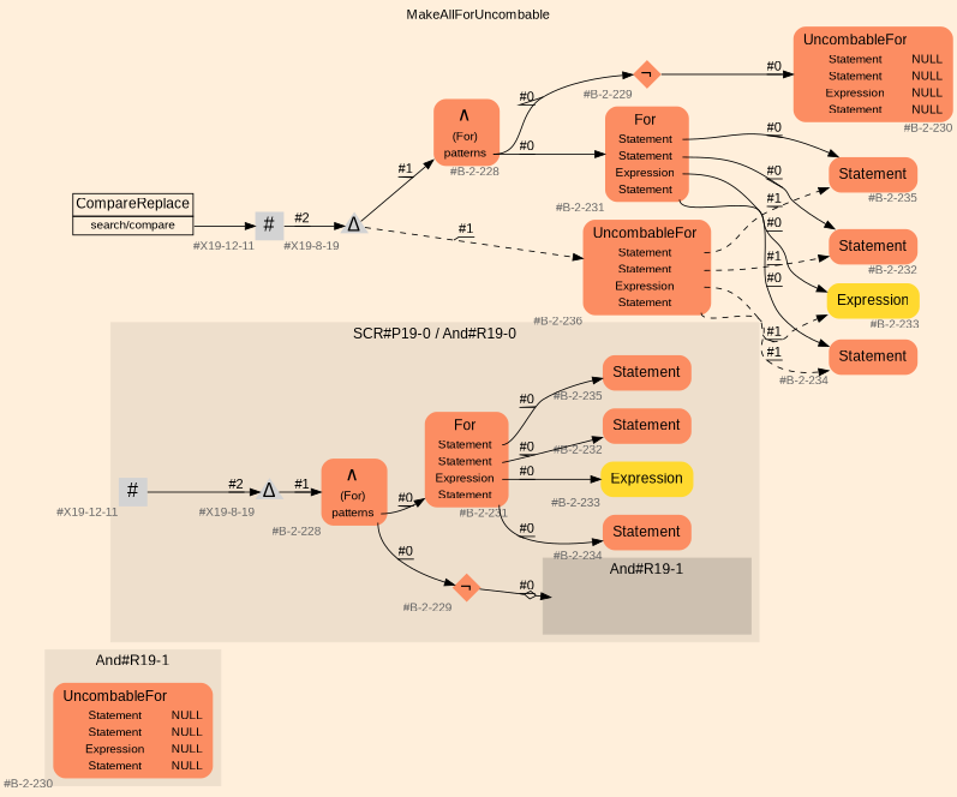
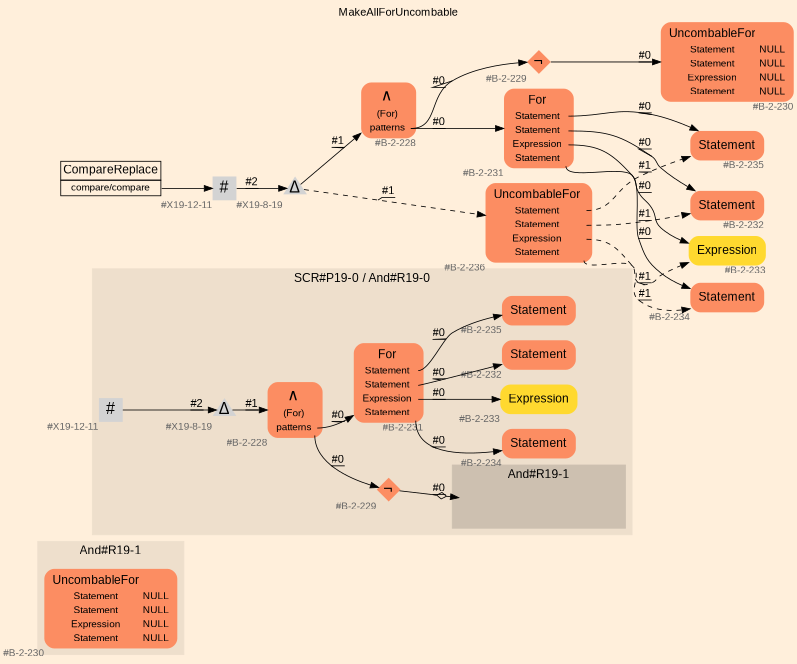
  digraph {
    bgcolor=antiquewhite1
    color=black
    fontcolor=black
    fontname=Arial
    label=MakeAllForUncombable
    labelloc=t
    rankdir=LR
    ranksep=0.3
    node [fillcolor="/set28/2" fontcolor=grey40 fontname=Arial fontsize=12 shape=plaintext style="rounded,filled" xlabel="#B-2-230"]
    edge [color=black decorate=true fontcolor=black fontname=Arial]
    n1 [label=<<TABLE BORDER="0" CELLBORDER="0" CELLSPACING="0">          <TR><TD><FONT COLOR="black" POINT-SIZE="15">UncombableFor</FONT></TD></TR>          <TR><TD><FONT COLOR="black" POINT-SIZE="12">Statement</FONT></TD><TD PORT="port0"><FONT COLOR="black" POINT-SIZE="12">NULL</FONT></TD></TR>          <TR><TD><FONT COLOR="black" POINT-SIZE="12">Statement</FONT></TD><TD PORT="port1"><FONT COLOR="black" POINT-SIZE="12">NULL</FONT></TD></TR>          <TR><TD><FONT COLOR="black" POINT-SIZE="12">Expression</FONT></TD><TD PORT="port2"><FONT COLOR="black" POINT-SIZE="12">NULL</FONT></TD></TR>          <TR><TD><FONT COLOR="black" POINT-SIZE="12">Statement</FONT></TD><TD PORT="port3"><FONT COLOR="black" POINT-SIZE="12">NULL</FONT></TD></TR>         </TABLE>>]
    "And#R19-0/And#R19-1/#B-2-230" [shape=none style=invisible]
    n3 [fixedsize=true height=0.4 label=<<FONT COLOR="black" POINT-SIZE="20">Δ</FONT>> penwidth=0.0 shape=triangle style=filled width=0.4 xlabel="#X19-8-19" fillcolor=""]
    n4 [label=<<TABLE BORDER="0" CELLBORDER="0" CELLSPACING="0">          <TR><TD><FONT COLOR="black" POINT-SIZE="15">Statement</FONT></TD></TR>         </TABLE>> xlabel="#B-2-232"]
    n5 [label=<<TABLE BORDER="0" CELLBORDER="0" CELLSPACING="0">          <TR><TD><FONT COLOR="black" POINT-SIZE="15">Statement</FONT></TD></TR>         </TABLE>> xlabel="#B-2-235"]
    n6 [label=<<TABLE BORDER="0" CELLBORDER="0" CELLSPACING="0">          <TR><TD><FONT COLOR="black" POINT-SIZE="15">Statement</FONT></TD></TR>         </TABLE>> xlabel="#B-2-234"]
    n7 [fixedsize=true height=0.4 label=<<FONT COLOR="black" POINT-SIZE="20">#</FONT>> penwidth=0.0 shape=square style=filled width=0.4 xlabel="#X19-12-11" fillcolor=""]
    n8 [fixedsize=true height=0.4 label=<<FONT COLOR="black" POINT-SIZE="20">¬</FONT>> penwidth=0.0 shape=diamond style=filled width=0.4 xlabel="#B-2-229"]
    n9 [fillcolor="/set28/6" label=<<TABLE BORDER="0" CELLBORDER="0" CELLSPACING="0">          <TR><TD><FONT COLOR="black" POINT-SIZE="15">Expression</FONT></TD></TR>         </TABLE>> xlabel="#B-2-233"]
    n10 [label=<<TABLE BORDER="0" CELLBORDER="0" CELLSPACING="0">          <TR><TD><FONT COLOR="black" POINT-SIZE="20">∧</FONT></TD></TR>          <TR><TD><FONT COLOR="black" POINT-SIZE="12">(For)</FONT></TD><TD PORT="port0"></TD></TR>          <TR><TD><FONT COLOR="black" POINT-SIZE="12">patterns</FONT></TD><TD PORT="port1"></TD></TR>         </TABLE>> xlabel="#B-2-228"]
    n11 [label=<<TABLE BORDER="0" CELLBORDER="0" CELLSPACING="0">          <TR><TD><FONT COLOR="black" POINT-SIZE="15">For</FONT></TD></TR>          <TR><TD><FONT COLOR="black" POINT-SIZE="12">Statement</FONT></TD><TD PORT="port0"></TD></TR>          <TR><TD><FONT COLOR="black" POINT-SIZE="12">Statement</FONT></TD><TD PORT="port1"></TD></TR>          <TR><TD><FONT COLOR="black" POINT-SIZE="12">Expression</FONT></TD><TD PORT="port2"></TD></TR>          <TR><TD><FONT COLOR="black" POINT-SIZE="12">Statement</FONT></TD><TD PORT="port3"></TD></TR>         </TABLE>> xlabel="#B-2-231"]
-   n12 [color=black fillcolor=antiquewhite1 label=<<TABLE BORDER="0" CELLBORDER="1" CELLSPACING="0">      <TR><TD><FONT COLOR="black" POINT-SIZE="15">CompareReplace</FONT></TD></TR>      <TR><TD PORT="port0"><FONT COLOR="black" POINT-SIZE="12">search/compare</FONT></TD></TR>     </TABLE>> style=filled xlabel=""]
+   n12 [color=black fillcolor=antiquewhite1 label=<<TABLE BORDER="0" CELLBORDER="1" CELLSPACING="0">      <TR><TD><FONT COLOR="black" POINT-SIZE="15">CompareReplace</FONT></TD></TR>      <TR><TD PORT="port0"><FONT COLOR="black" POINT-SIZE="12">compare/compare</FONT></TD></TR>     </TABLE>> style=filled xlabel=""]
    n13 [fixedsize=true height=0.4 label=<<FONT COLOR="black" POINT-SIZE="20">#</FONT>> penwidth=0.0 shape=square style=filled width=0.4 xlabel="#X19-12-11" fillcolor=""]
    n14 [fixedsize=true height=0.4 label=<<FONT COLOR="black" POINT-SIZE="20">Δ</FONT>> penwidth=0.0 shape=triangle style=filled width=0.4 xlabel="#X19-8-19" fillcolor=""]
    n15 [label=<<TABLE BORDER="0" CELLBORDER="0" CELLSPACING="0">      <TR><TD><FONT COLOR="black" POINT-SIZE="20">∧</FONT></TD></TR>      <TR><TD><FONT COLOR="black" POINT-SIZE="12">(For)</FONT></TD><TD PORT="port0"></TD></TR>      <TR><TD><FONT COLOR="black" POINT-SIZE="12">patterns</FONT></TD><TD PORT="port1"></TD></TR>     </TABLE>> xlabel="#B-2-228"]
    n16 [label=<<TABLE BORDER="0" CELLBORDER="0" CELLSPACING="0">      <TR><TD><FONT COLOR="black" POINT-SIZE="15">UncombableFor</FONT></TD></TR>      <TR><TD><FONT COLOR="black" POINT-SIZE="12">Statement</FONT></TD><TD PORT="port0"></TD></TR>      <TR><TD><FONT COLOR="black" POINT-SIZE="12">Statement</FONT></TD><TD PORT="port1"></TD></TR>      <TR><TD><FONT COLOR="black" POINT-SIZE="12">Expression</FONT></TD><TD PORT="port2"></TD></TR>      <TR><TD><FONT COLOR="black" POINT-SIZE="12">Statement</FONT></TD><TD PORT="port3"></TD></TR>     </TABLE>> xlabel="#B-2-236"]
    n17 [fixedsize=true height=0.4 label=<<FONT COLOR="black" POINT-SIZE="20">¬</FONT>> penwidth=0.0 shape=diamond style=filled width=0.4 xlabel="#B-2-229"]
    n18 [label=<<TABLE BORDER="0" CELLBORDER="0" CELLSPACING="0">      <TR><TD><FONT COLOR="black" POINT-SIZE="15">For</FONT></TD></TR>      <TR><TD><FONT COLOR="black" POINT-SIZE="12">Statement</FONT></TD><TD PORT="port0"></TD></TR>      <TR><TD><FONT COLOR="black" POINT-SIZE="12">Statement</FONT></TD><TD PORT="port1"></TD></TR>      <TR><TD><FONT COLOR="black" POINT-SIZE="12">Expression</FONT></TD><TD PORT="port2"></TD></TR>      <TR><TD><FONT COLOR="black" POINT-SIZE="12">Statement</FONT></TD><TD PORT="port3"></TD></TR>     </TABLE>> xlabel="#B-2-231"]
    n19 [label=<<TABLE BORDER="0" CELLBORDER="0" CELLSPACING="0">      <TR><TD><FONT COLOR="black" POINT-SIZE="15">UncombableFor</FONT></TD></TR>      <TR><TD><FONT COLOR="black" POINT-SIZE="12">Statement</FONT></TD><TD PORT="port0"><FONT COLOR="black" POINT-SIZE="12">NULL</FONT></TD></TR>      <TR><TD><FONT COLOR="black" POINT-SIZE="12">Statement</FONT></TD><TD PORT="port1"><FONT COLOR="black" POINT-SIZE="12">NULL</FONT></TD></TR>      <TR><TD><FONT COLOR="black" POINT-SIZE="12">Expression</FONT></TD><TD PORT="port2"><FONT COLOR="black" POINT-SIZE="12">NULL</FONT></TD></TR>      <TR><TD><FONT COLOR="black" POINT-SIZE="12">Statement</FONT></TD><TD PORT="port3"><FONT COLOR="black" POINT-SIZE="12">NULL</FONT></TD></TR>     </TABLE>>]
    n20 [label=<<TABLE BORDER="0" CELLBORDER="0" CELLSPACING="0">      <TR><TD><FONT COLOR="black" POINT-SIZE="15">Statement</FONT></TD></TR>     </TABLE>> xlabel="#B-2-235"]
    n21 [label=<<TABLE BORDER="0" CELLBORDER="0" CELLSPACING="0">      <TR><TD><FONT COLOR="black" POINT-SIZE="15">Statement</FONT></TD></TR>     </TABLE>> xlabel="#B-2-232"]
    n22 [fillcolor="/set28/6" label=<<TABLE BORDER="0" CELLBORDER="0" CELLSPACING="0">      <TR><TD><FONT COLOR="black" POINT-SIZE="15">Expression</FONT></TD></TR>     </TABLE>> xlabel="#B-2-233"]
    n23 [label=<<TABLE BORDER="0" CELLBORDER="0" CELLSPACING="0">      <TR><TD><FONT COLOR="black" POINT-SIZE="15">Statement</FONT></TD></TR>     </TABLE>> xlabel="#B-2-234"]
    subgraph cluster_1 {
      color=antiquewhite2
      fontsize=15
      label="And#R19-1"
      style=filled
      n1
    }
    subgraph cluster_2 {
      color=antiquewhite2
      fontsize=15
      label="SCR#P19-0 / And#R19-0"
      style=filled
      n3
      n4
      n5
      n6
      n7
      n8
      n9
      n10
      n11
      subgraph cluster_3 {
        color=antiquewhite3
        fontsize=15
        label="And#R19-1"
        style=filled
        "And#R19-0/And#R19-1/#B-2-230"
      }
    }
    n3 -> n10 [label="#1"]
    n7 -> n3 [label="#2"]
    n8 -> "And#R19-0/And#R19-1/#B-2-230" [arrowhead=normalnoneodiamond label="#0"]
    n10 -> n8 [label="#0" tailport=port1]
    n10 -> n11 [label="#0" tailport=port1]
    n11 -> n4 [label="#0" tailport=port1]
    n11 -> n5 [label="#0" tailport=port0]
    n11 -> n6 [label="#0" tailport=port3]
    n11 -> n9 [label="#0" tailport=port2]
    n12 -> n13 [tailport=port0]
    n13 -> n14 [label="#2"]
    n14 -> n15 [label="#1"]
    n14 -> n16 [label="#1" style=dashed]
    n15 -> n17 [label="#0" tailport=port1]
    n15 -> n18 [label="#0" tailport=port1]
    n16 -> n20 [label="#1" style=dashed tailport=port0]
    n16 -> n21 [label="#1" style=dashed tailport=port1]
    n16 -> n22 [label="#1" style=dashed tailport=port2]
    n16 -> n23 [label="#1" style=dashed tailport=port3]
    n17 -> n19 [label="#0"]
    n18 -> n20 [label="#0" tailport=port0]
    n18 -> n21 [label="#0" tailport=port1]
    n18 -> n22 [label="#0" tailport=port2]
    n18 -> n23 [label="#0" tailport=port3]
  }
